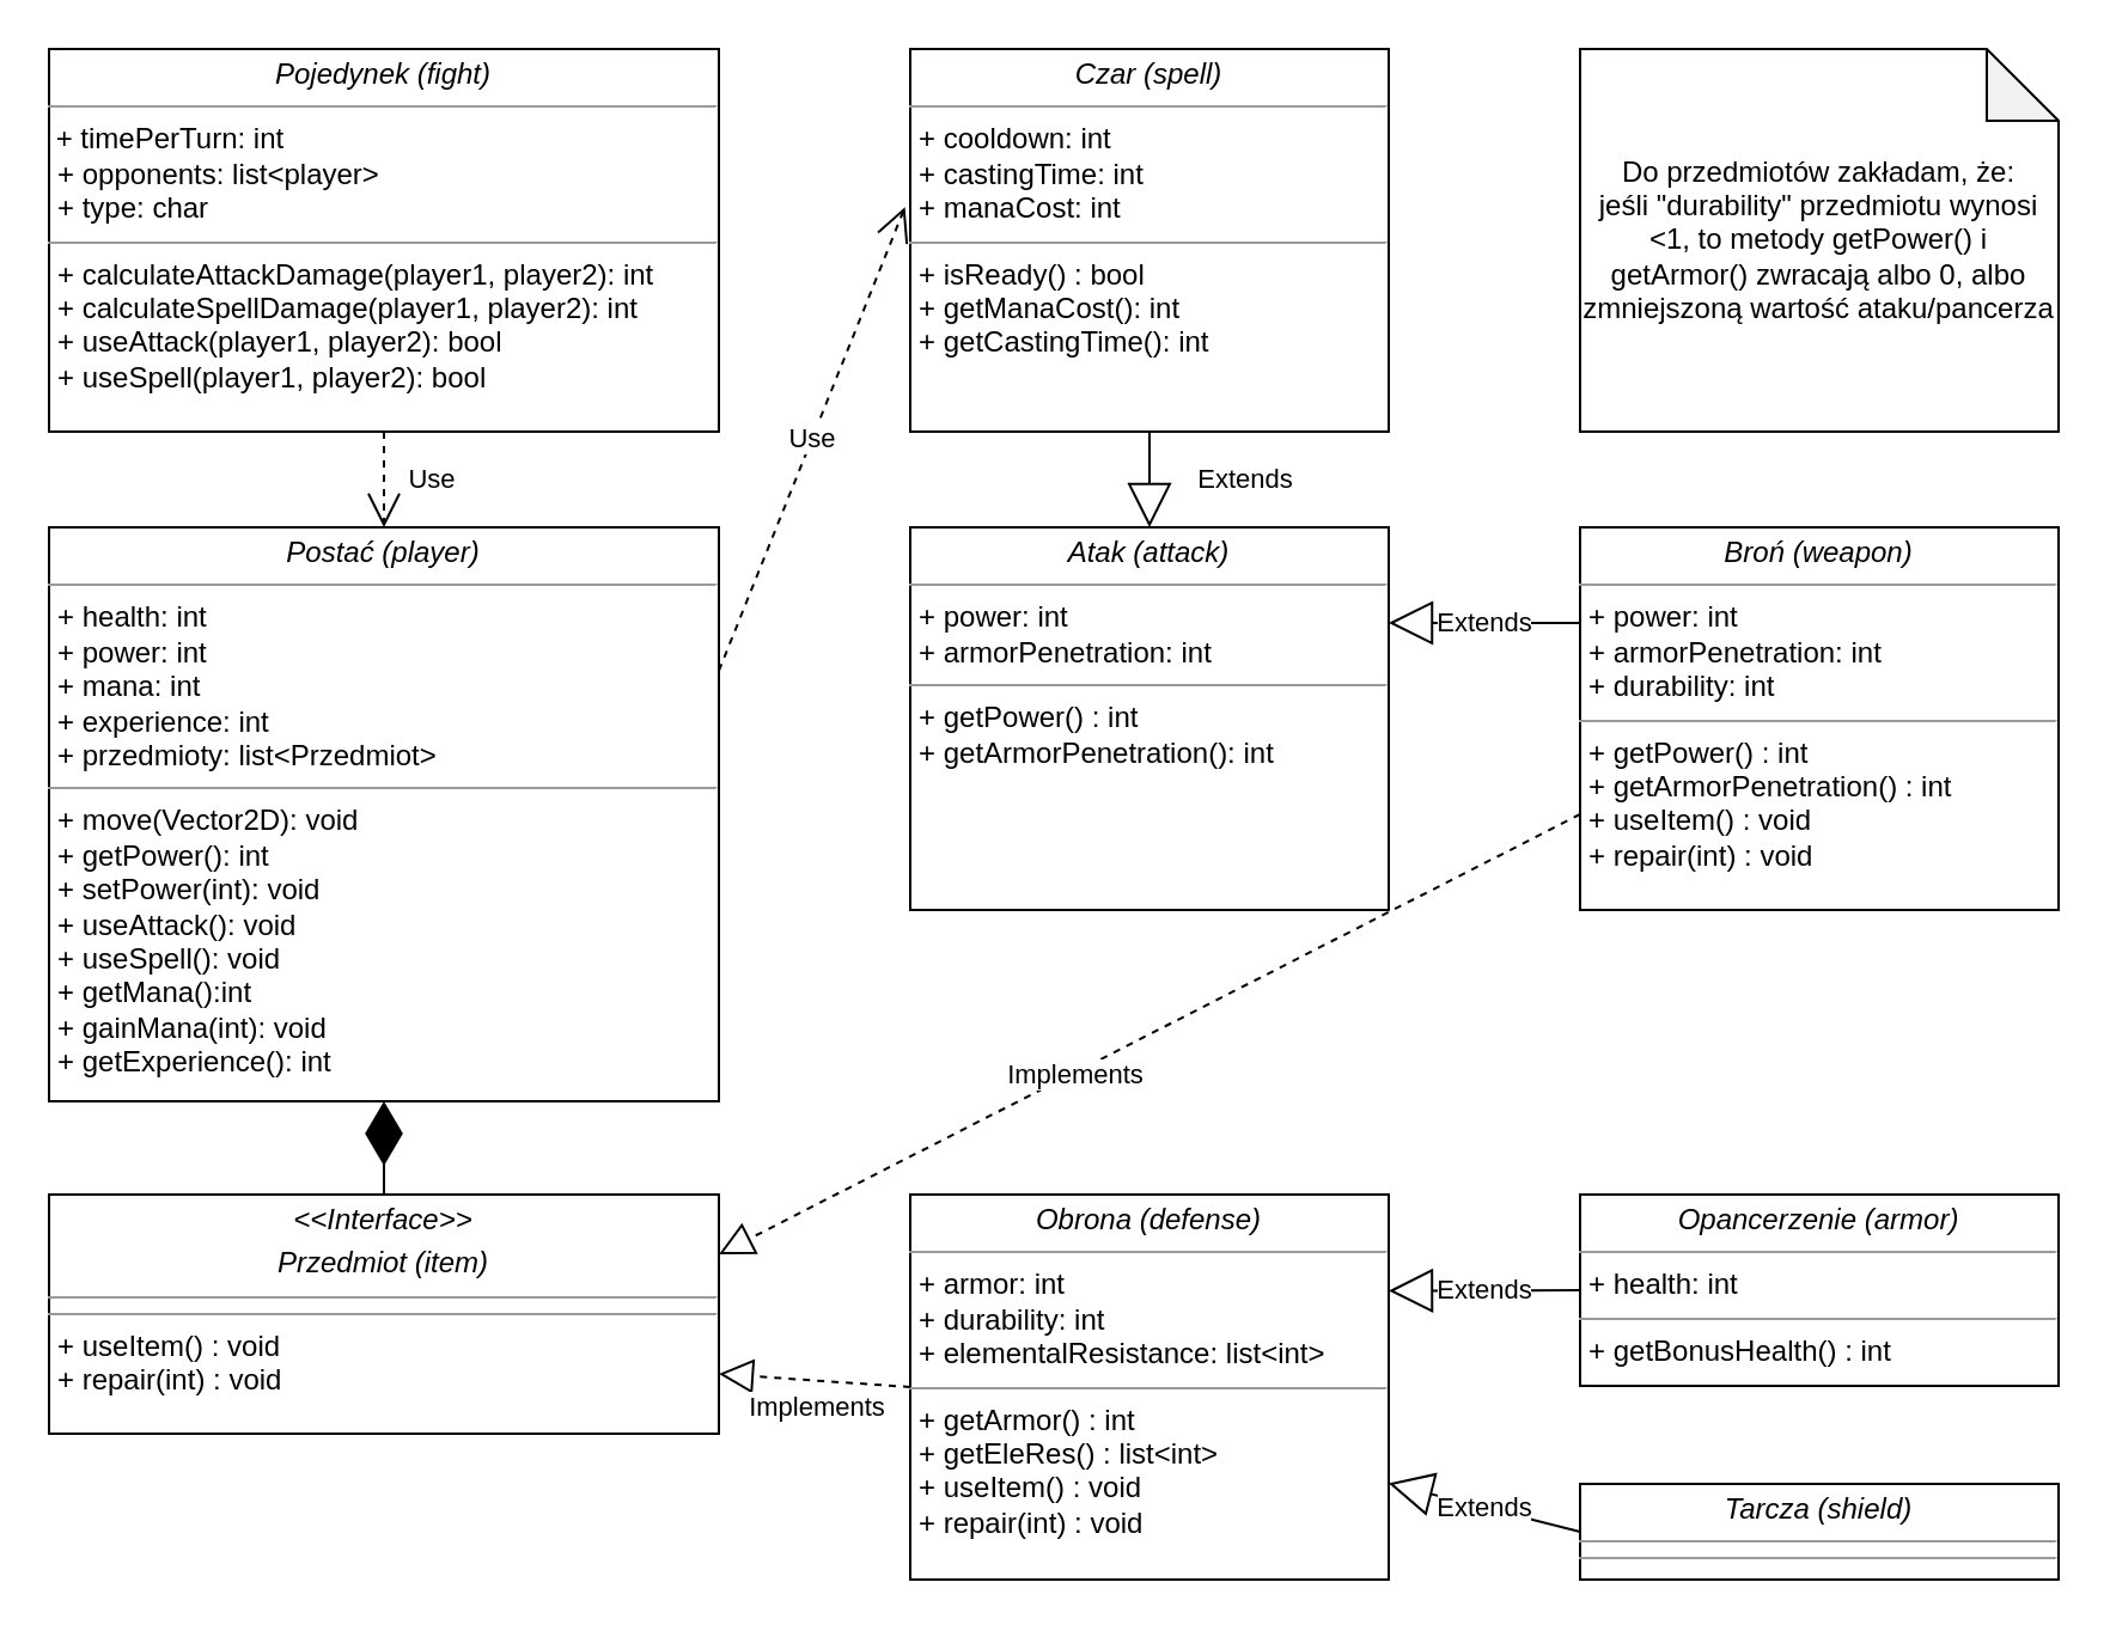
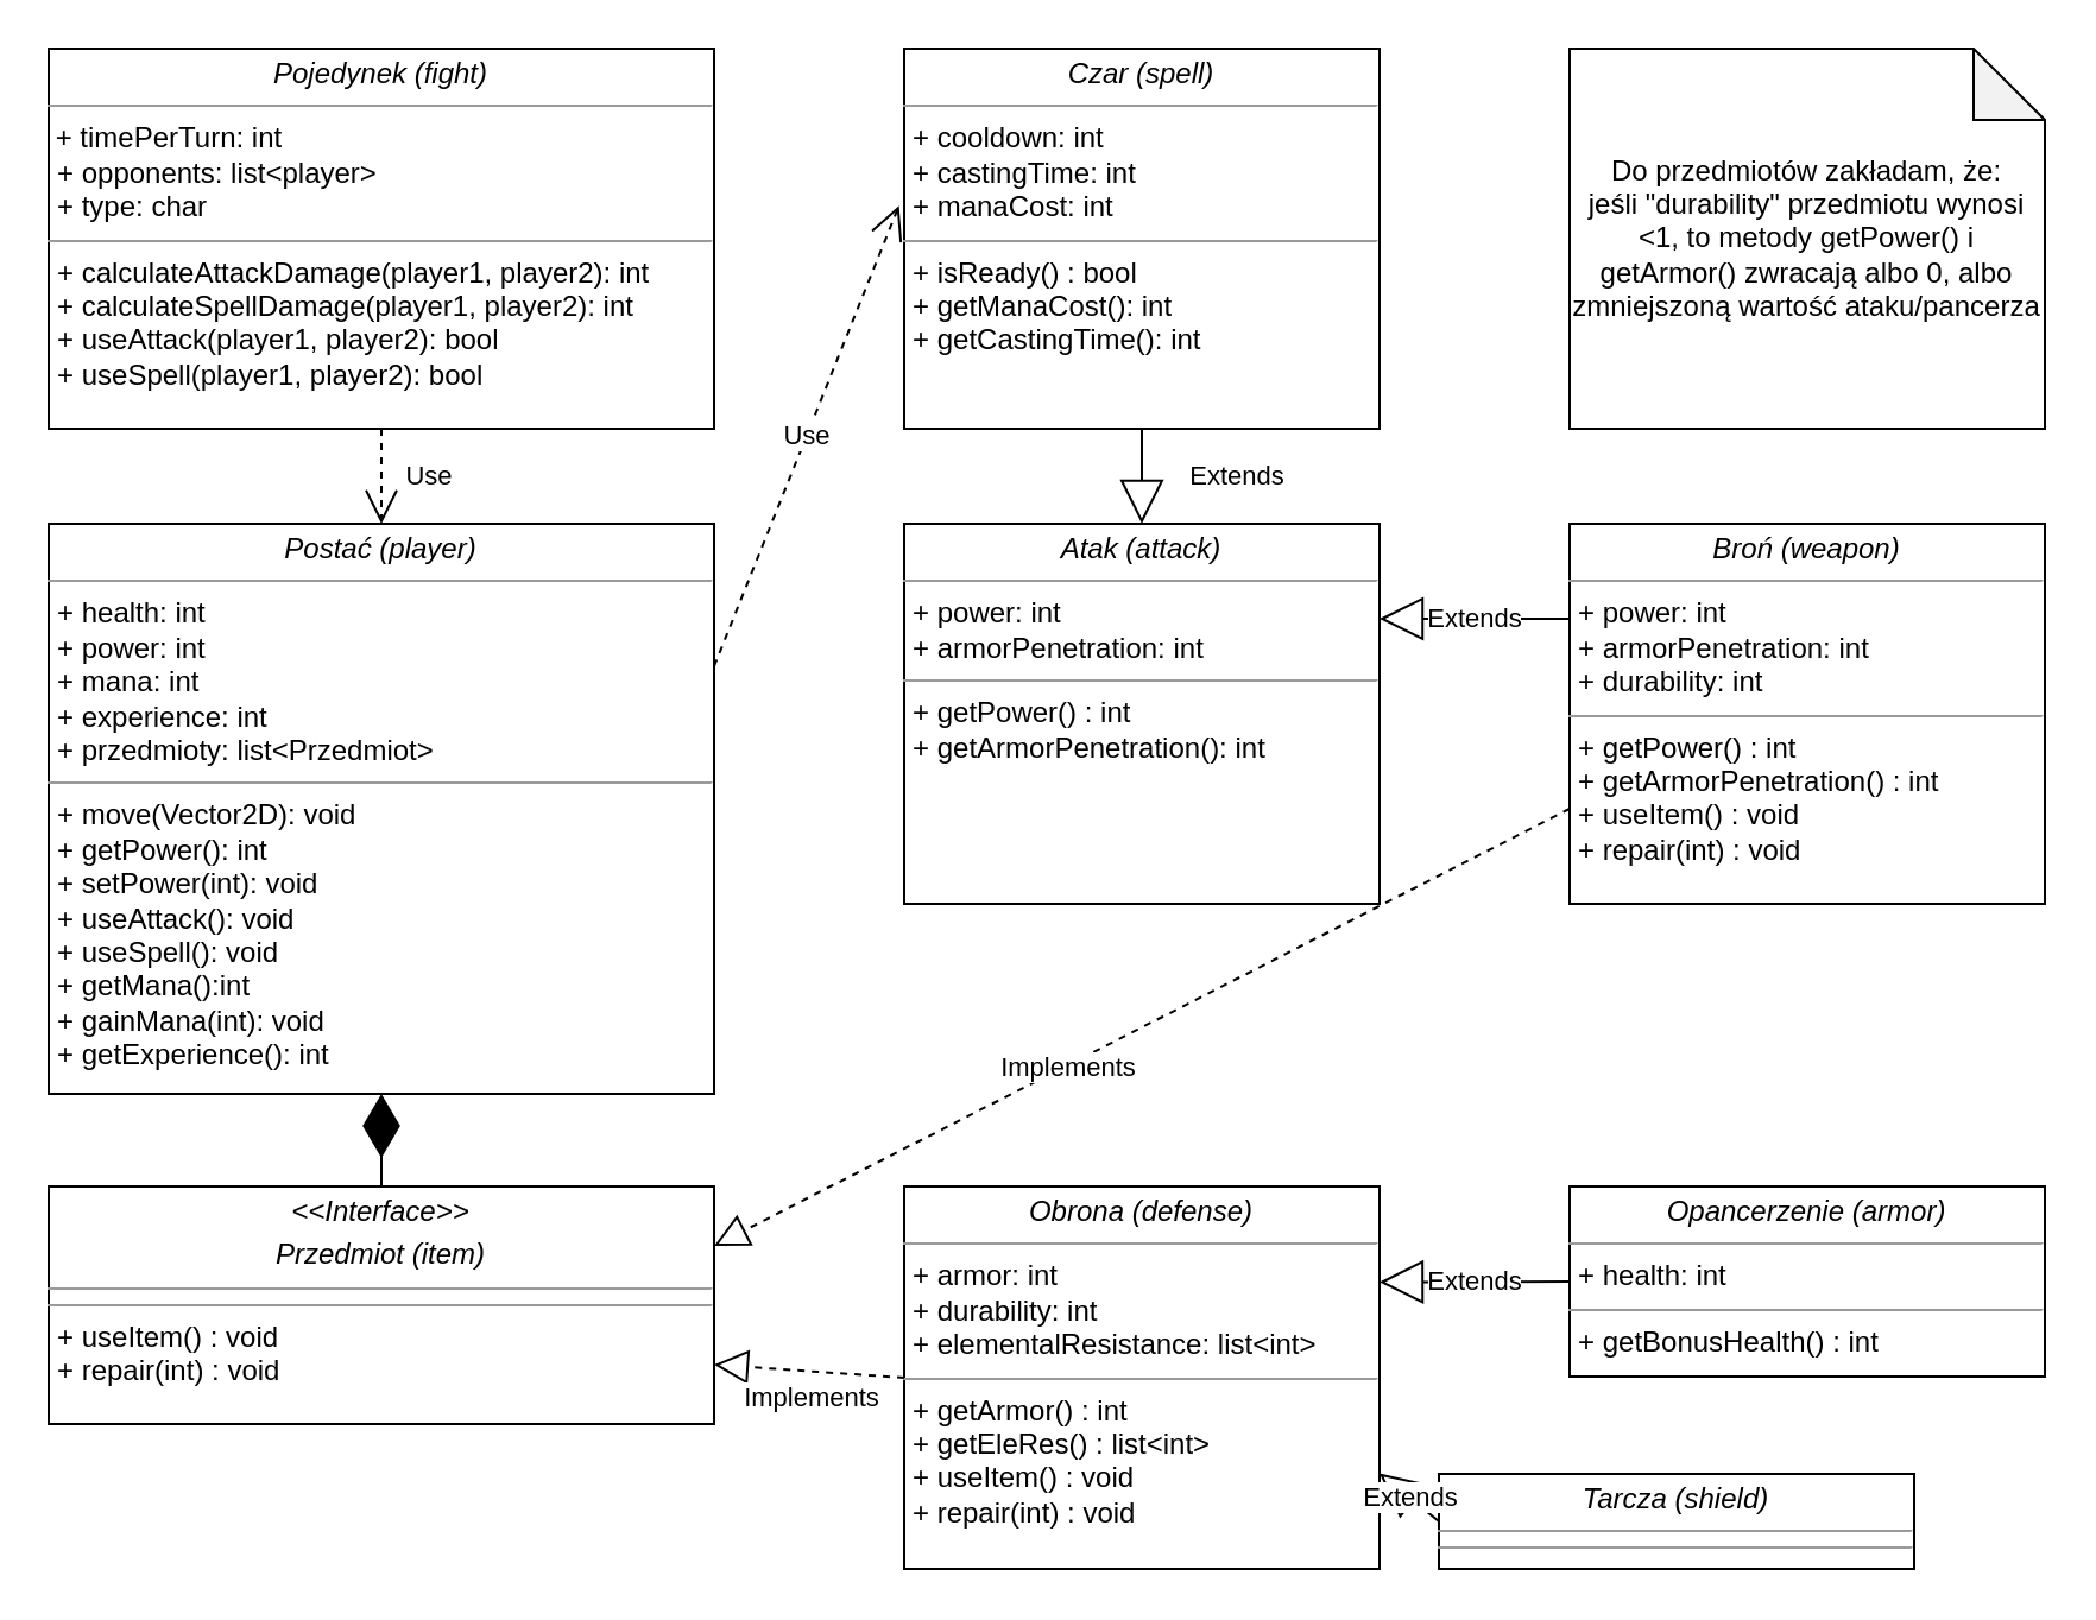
  <mxCell id="0" />
  <mxCell id="1" parent="0" />
  <mxCell id="2" value="&lt;p style=&quot;margin: 0px ; margin-top: 4px ; text-align: center&quot;&gt;&lt;i&gt;Broń (weapon)&lt;/i&gt;&lt;br&gt;&lt;/p&gt;&lt;hr size=&quot;1&quot;&gt;&lt;p style=&quot;margin: 0px ; margin-left: 4px&quot;&gt;+ power: int&lt;/p&gt;&lt;p style=&quot;margin: 0px ; margin-left: 4px&quot;&gt;+ armorPenetration: int&lt;br&gt;&lt;/p&gt;&lt;p style=&quot;margin: 0px ; margin-left: 4px&quot;&gt;+ durability: int&lt;br&gt;&lt;/p&gt;&lt;hr size=&quot;1&quot;&gt;&lt;p style=&quot;margin: 0px ; margin-left: 4px&quot;&gt;+ getPower() : int&lt;/p&gt;&lt;p style=&quot;margin: 0px ; margin-left: 4px&quot;&gt;+ getArmorPenetration() : int&lt;br&gt;&lt;/p&gt;&lt;p style=&quot;margin: 0px ; margin-left: 4px&quot;&gt;+ useItem() : void&lt;br&gt;&lt;/p&gt;&lt;p style=&quot;margin: 0px ; margin-left: 4px&quot;&gt;+ repair(int) : void&lt;br&gt;&lt;/p&gt;" style="verticalAlign=top;align=left;overflow=fill;fontSize=12;fontFamily=Helvetica;html=1;rounded=0;shadow=0;comic=0;labelBackgroundColor=none;strokeWidth=1" parent="1" vertex="1"><mxGeometry x="660" y="220" width="200" height="160" as="geometry" /></mxCell>
  <mxCell id="3" value="&lt;p style=&quot;margin: 0px ; margin-top: 4px ; text-align: center&quot;&gt;&lt;i&gt;Czar (spell)&lt;/i&gt;&lt;br&gt;&lt;/p&gt;&lt;hr size=&quot;1&quot;&gt;&lt;p style=&quot;margin: 0px ; margin-left: 4px&quot;&gt;+ cooldown: int&lt;/p&gt;&lt;p style=&quot;margin: 0px ; margin-left: 4px&quot;&gt;+ castingTime: int&lt;br&gt;&lt;/p&gt;&lt;p style=&quot;margin: 0px ; margin-left: 4px&quot;&gt;+ manaCost: int&lt;br&gt;&lt;/p&gt;&lt;hr size=&quot;1&quot;&gt;&lt;p style=&quot;margin: 0px ; margin-left: 4px&quot;&gt;+ isReady() : bool&lt;/p&gt;&lt;p style=&quot;margin: 0px ; margin-left: 4px&quot;&gt;+ getManaCost(): int&lt;/p&gt;&lt;p style=&quot;margin: 0px ; margin-left: 4px&quot;&gt;+ getCastingTime(): int&lt;br&gt;&lt;/p&gt;" style="verticalAlign=top;align=left;overflow=fill;fontSize=12;fontFamily=Helvetica;html=1;rounded=0;shadow=0;comic=0;labelBackgroundColor=none;strokeWidth=1" parent="1" vertex="1"><mxGeometry x="380" width="200" height="160" as="geometry" y="20" /></mxCell>
  <mxCell id="4" value="&lt;p style=&quot;margin: 0px ; margin-top: 4px ; text-align: center&quot;&gt;&lt;i&gt;&amp;lt;&amp;lt;Interface&amp;gt;&amp;gt;&lt;br&gt;&lt;/i&gt;&lt;/p&gt;&lt;p style=&quot;margin: 0px ; margin-top: 4px ; text-align: center&quot;&gt;&lt;i&gt;Przedmiot (item)&lt;/i&gt;&lt;br&gt;&lt;/p&gt;&lt;hr size=&quot;1&quot;&gt;&lt;hr size=&quot;1&quot;&gt;&lt;p style=&quot;margin: 0px ; margin-left: 4px&quot;&gt;+ useItem() : void&lt;br&gt;&lt;/p&gt;&lt;p style=&quot;margin: 0px ; margin-left: 4px&quot;&gt;+ repair(int) : void&lt;br&gt;&lt;/p&gt;" style="verticalAlign=top;align=left;overflow=fill;fontSize=12;fontFamily=Helvetica;html=1;rounded=0;shadow=0;comic=0;labelBackgroundColor=none;strokeWidth=1" parent="1" vertex="1"><mxGeometry y="499" width="280" height="100" as="geometry" x="20" /></mxCell>
  <mxCell id="5" value="&lt;p style=&quot;margin: 0px ; margin-top: 4px ; text-align: center&quot;&gt;&lt;i&gt;Postać (player)&lt;br&gt;&lt;/i&gt;&lt;/p&gt;&lt;hr size=&quot;1&quot;&gt;&lt;p style=&quot;margin: 0px ; margin-left: 4px&quot;&gt;+ health: int&lt;br&gt;+ power: int&lt;/p&gt;&lt;p style=&quot;margin: 0px ; margin-left: 4px&quot;&gt;+ mana: int&lt;/p&gt;&lt;p style=&quot;margin: 0px ; margin-left: 4px&quot;&gt;+ experience: int&lt;/p&gt;&lt;p style=&quot;margin: 0px ; margin-left: 4px&quot;&gt;+ przedmioty: list&amp;lt;Przedmiot&amp;gt;&lt;br&gt;&lt;/p&gt;&lt;hr size=&quot;1&quot;&gt;&lt;p style=&quot;margin: 0px ; margin-left: 4px&quot;&gt;+ move(Vector2D): void&lt;/p&gt;&lt;p style=&quot;margin: 0px ; margin-left: 4px&quot;&gt;+ getPower(): int&lt;/p&gt;&lt;p style=&quot;margin: 0px ; margin-left: 4px&quot;&gt;+ setPower(int): void&lt;br&gt;&lt;/p&gt;&lt;p style=&quot;margin: 0px ; margin-left: 4px&quot;&gt;+ useAttack(): void&lt;/p&gt;&lt;p style=&quot;margin: 0px ; margin-left: 4px&quot;&gt;+ useSpell(): void&lt;/p&gt;&lt;p style=&quot;margin: 0px ; margin-left: 4px&quot;&gt;+ getMana():int&lt;/p&gt;&lt;p style=&quot;margin: 0px ; margin-left: 4px&quot;&gt;+ gainMana(int): void&lt;br&gt;&lt;/p&gt;&lt;p style=&quot;margin: 0px ; margin-left: 4px&quot;&gt;+ getExperience(): int&lt;/p&gt;" style="verticalAlign=top;align=left;overflow=fill;fontSize=12;fontFamily=Helvetica;html=1;rounded=0;shadow=0;comic=0;labelBackgroundColor=none;strokeWidth=1" parent="1" vertex="1"><mxGeometry y="220" width="280" height="240" as="geometry" x="20" /></mxCell>
  <mxCell id="6" value="&lt;p style=&quot;margin: 0px ; margin-top: 4px ; text-align: center&quot;&gt;&lt;i&gt;Pojedynek (fight)&lt;/i&gt;&lt;br&gt;&lt;/p&gt;&lt;hr size=&quot;1&quot;&gt;&lt;div&gt;&amp;nbsp;+ timePerTurn: int&lt;/div&gt;&lt;p style=&quot;margin: 0px ; margin-left: 4px&quot;&gt;+ opponents: list&amp;lt;player&amp;gt;&lt;br&gt;&lt;/p&gt;&lt;p style=&quot;margin: 0px ; margin-left: 4px&quot;&gt;+ type: char&lt;br&gt;&lt;/p&gt;&lt;hr size=&quot;1&quot;&gt;&lt;p style=&quot;margin: 0px ; margin-left: 4px&quot;&gt;+ calculateAttackDamage(player1, player2): int&lt;br&gt;+ calculateSpellDamage(player1, player2): int&lt;/p&gt;&lt;p style=&quot;margin: 0px ; margin-left: 4px&quot;&gt;+ useAttack(player1, player2): bool&lt;/p&gt;&lt;p style=&quot;margin: 0px ; margin-left: 4px&quot;&gt;+ useSpell(player1, player2): bool&lt;br&gt;&lt;/p&gt;" style="verticalAlign=top;align=left;overflow=fill;fontSize=12;fontFamily=Helvetica;html=1;rounded=0;shadow=0;comic=0;labelBackgroundColor=none;strokeWidth=1" parent="1" vertex="1"><mxGeometry width="280" height="160" as="geometry" x="20" y="20" /></mxCell>
  <mxCell id="7" value="Use" style="endArrow=open;endSize=12;dashed=1;html=1;exitX=0.5;exitY=1;exitDx=0;exitDy=0;entryX=0.5;entryY=0;entryDx=0;entryDy=0;" parent="1" source="6" target="5" edge="1"><mxGeometry y="20" width="160" relative="1" as="geometry"><mxPoint x="360" y="380" as="sourcePoint" /><mxPoint x="520" y="380" as="targetPoint" /><mxPoint as="offset" /></mxGeometry></mxCell>
  <mxCell id="8" value="Use" style="endArrow=open;endSize=12;dashed=1;html=1;entryX=-0.011;entryY=0.413;entryDx=0;entryDy=0;entryPerimeter=0;exitX=1;exitY=0.25;exitDx=0;exitDy=0;" parent="1" target="3" edge="1" source="5"><mxGeometry width="160" relative="1" as="geometry"><mxPoint x="250" y="93" as="sourcePoint" /><mxPoint x="165" y="310" as="targetPoint" /></mxGeometry></mxCell>
  <mxCell id="9" value="&lt;p style=&quot;margin: 0px ; margin-top: 4px ; text-align: center&quot;&gt;&lt;i&gt;Opancerzenie (armor)&lt;/i&gt;&lt;br&gt;&lt;/p&gt;&lt;hr size=&quot;1&quot;&gt;&lt;p style=&quot;margin: 0px ; margin-left: 4px&quot;&gt;+ health: int&lt;/p&gt;&lt;hr size=&quot;1&quot;&gt;&lt;p style=&quot;margin: 0px ; margin-left: 4px&quot;&gt;+ getBonusHealth() : int&lt;br&gt;&lt;/p&gt;" style="verticalAlign=top;align=left;overflow=fill;fontSize=12;fontFamily=Helvetica;html=1;rounded=0;shadow=0;comic=0;labelBackgroundColor=none;strokeWidth=1" parent="1" vertex="1"><mxGeometry x="660" y="499" width="200" height="80" as="geometry" /></mxCell>
- <mxCell id="10" value="&lt;p style=&quot;margin: 0px ; margin-top: 4px ; text-align: center&quot;&gt;&lt;i&gt;Tarcza (shield)&lt;/i&gt;&lt;br&gt;&lt;/p&gt;&lt;hr size=&quot;1&quot;&gt;&lt;hr size=&quot;1&quot;&gt;" style="verticalAlign=top;align=left;overflow=fill;fontSize=12;fontFamily=Helvetica;html=1;rounded=0;shadow=0;comic=0;labelBackgroundColor=none;strokeWidth=1" parent="1" vertex="1"><mxGeometry x="660" y="620" width="200" height="40" as="geometry" /></mxCell>
+ <mxCell id="10" value="&lt;p style=&quot;margin: 0px ; margin-top: 4px ; text-align: center&quot;&gt;&lt;i&gt;Tarcza (shield)&lt;/i&gt;&lt;br&gt;&lt;/p&gt;&lt;hr size=&quot;1&quot;&gt;&lt;hr size=&quot;1&quot;&gt;" style="verticalAlign=top;align=left;overflow=fill;fontSize=12;fontFamily=Helvetica;html=1;rounded=0;shadow=0;comic=0;labelBackgroundColor=none;strokeWidth=1" parent="1" vertex="1"><mxGeometry x="605" y="620" width="200" height="40" as="geometry" /></mxCell>
  <mxCell id="11" value="&lt;div&gt;Do przedmiotów zakładam, że:&lt;/div&gt;&lt;div&gt;jeśli &quot;durability&quot; przedmiotu wynosi &amp;lt;1, to metody getPower() i getArmor() zwracają albo 0, albo zmniejszoną wartość ataku/pancerza&lt;br&gt;&lt;/div&gt;" style="shape=note;whiteSpace=wrap;html=1;backgroundOutline=1;darkOpacity=0.05;" vertex="1" parent="1"><mxGeometry x="660" width="200" height="160" as="geometry" y="20" /></mxCell>
  <mxCell id="12" value="&lt;p style=&quot;margin: 0px ; margin-top: 4px ; text-align: center&quot;&gt;&lt;i&gt;Obrona (defense)&lt;/i&gt;&lt;br&gt;&lt;/p&gt;&lt;hr size=&quot;1&quot;&gt;&lt;p style=&quot;margin: 0px ; margin-left: 4px&quot;&gt;+ armor: int&lt;/p&gt;&lt;p style=&quot;margin: 0px ; margin-left: 4px&quot;&gt;+ durability: int&lt;br&gt;&lt;/p&gt;&lt;p style=&quot;margin: 0px ; margin-left: 4px&quot;&gt;+ elementalResistance: list&amp;lt;int&amp;gt;&lt;br&gt;&lt;/p&gt;&lt;hr size=&quot;1&quot;&gt;&lt;p style=&quot;margin: 0px ; margin-left: 4px&quot;&gt;+ getArmor() : int&lt;br&gt;&lt;/p&gt;&lt;p style=&quot;margin: 0px ; margin-left: 4px&quot;&gt;+ getEleRes() : list&amp;lt;int&amp;gt;&lt;br&gt;&lt;/p&gt;&lt;p style=&quot;margin: 0px ; margin-left: 4px&quot;&gt;+ useItem() : void&lt;br&gt;&lt;/p&gt;&lt;p style=&quot;margin: 0px ; margin-left: 4px&quot;&gt;+ repair(int) : void&lt;br&gt;&lt;/p&gt;" style="verticalAlign=top;align=left;overflow=fill;fontSize=12;fontFamily=Helvetica;html=1;rounded=0;shadow=0;comic=0;labelBackgroundColor=none;strokeWidth=1" vertex="1" parent="1"><mxGeometry x="380" y="499" width="200" height="161" as="geometry" /></mxCell>
  <mxCell id="13" value="" style="endArrow=block;dashed=1;endFill=0;endSize=12;html=1;exitX=0;exitY=0.5;exitDx=0;exitDy=0;entryX=1;entryY=0.75;entryDx=0;entryDy=0;" edge="1" parent="1" source="12" target="4"><mxGeometry width="160" relative="1" as="geometry"><mxPoint x="290" y="290" as="sourcePoint" /><mxPoint x="450" y="290" as="targetPoint" /></mxGeometry></mxCell>
  <mxCell id="14" value="Implements" style="edgeLabel;html=1;align=center;verticalAlign=middle;resizable=0;points=[];" vertex="1" connectable="0" parent="13"><mxGeometry x="-0.225" relative="1" as="geometry"><mxPoint x="-9" y="10" as="offset" /></mxGeometry></mxCell>
  <mxCell id="15" value="" style="endArrow=block;dashed=1;endFill=0;endSize=12;html=1;exitX=0;exitY=0.75;exitDx=0;exitDy=0;entryX=1;entryY=0.25;entryDx=0;entryDy=0;" edge="1" parent="1" source="2" target="4"><mxGeometry width="160" relative="1" as="geometry"><mxPoint x="290" y="290" as="sourcePoint" /><mxPoint x="450" y="290" as="targetPoint" /></mxGeometry></mxCell>
  <mxCell id="16" value="Implements" style="edgeLabel;html=1;align=center;verticalAlign=middle;resizable=0;points=[];" vertex="1" connectable="0" parent="15"><mxGeometry x="0.178" relative="1" as="geometry"><mxPoint as="offset" /></mxGeometry></mxCell>
  <mxCell id="17" value="Extends" style="endArrow=block;endSize=16;endFill=0;html=1;exitX=0;exitY=0.5;exitDx=0;exitDy=0;entryX=1;entryY=0.75;entryDx=0;entryDy=0;" edge="1" parent="1" source="10" target="12"><mxGeometry width="160" relative="1" as="geometry"><mxPoint x="290" y="290" as="sourcePoint" /><mxPoint x="450" y="290" as="targetPoint" /></mxGeometry></mxCell>
  <mxCell id="18" value="Extends" style="endArrow=block;endSize=16;endFill=0;html=1;exitX=0;exitY=0.5;exitDx=0;exitDy=0;entryX=1;entryY=0.25;entryDx=0;entryDy=0;" edge="1" parent="1" source="9" target="12"><mxGeometry width="160" relative="1" as="geometry"><mxPoint x="850" y="449" as="sourcePoint" /><mxPoint x="830" y="407.5" as="targetPoint" /></mxGeometry></mxCell>
  <mxCell id="19" value="&lt;p style=&quot;margin: 0px ; margin-top: 4px ; text-align: center&quot;&gt;&lt;i&gt;Atak (attack)&lt;/i&gt;&lt;br&gt;&lt;/p&gt;&lt;hr size=&quot;1&quot;&gt;&lt;p style=&quot;margin: 0px ; margin-left: 4px&quot;&gt;+ power: int&lt;/p&gt;&lt;p style=&quot;margin: 0px ; margin-left: 4px&quot;&gt;+ armorPenetration: int&lt;br&gt;&lt;/p&gt;&lt;hr size=&quot;1&quot;&gt;&lt;p style=&quot;margin: 0px ; margin-left: 4px&quot;&gt;+ getPower() : int&lt;/p&gt;&lt;p style=&quot;margin: 0px ; margin-left: 4px&quot;&gt;+ getArmorPenetration(): int&lt;br&gt;&lt;/p&gt;" style="verticalAlign=top;align=left;overflow=fill;fontSize=12;fontFamily=Helvetica;html=1;rounded=0;shadow=0;comic=0;labelBackgroundColor=none;strokeWidth=1" vertex="1" parent="1"><mxGeometry x="380" y="220" width="200" height="160" as="geometry" /></mxCell>
  <mxCell id="20" value="Extends" style="endArrow=block;endSize=16;endFill=0;html=1;exitX=0;exitY=0.25;exitDx=0;exitDy=0;entryX=1;entryY=0.25;entryDx=0;entryDy=0;" edge="1" parent="1" source="2" target="19"><mxGeometry width="160" relative="1" as="geometry"><mxPoint x="810" y="445" as="sourcePoint" /><mxPoint x="770" y="310" as="targetPoint" /></mxGeometry></mxCell>
  <mxCell id="21" value="Extends" style="endArrow=block;endSize=16;endFill=0;html=1;exitX=0.5;exitY=1;exitDx=0;exitDy=0;entryX=0.5;entryY=0;entryDx=0;entryDy=0;" edge="1" parent="1" source="3" target="19"><mxGeometry y="40" width="160" relative="1" as="geometry"><mxPoint x="790" y="260" as="sourcePoint" /><mxPoint x="680" y="132.5" as="targetPoint" /><mxPoint as="offset" /></mxGeometry></mxCell>
  <mxCell id="22" value="" style="endArrow=diamondThin;endFill=1;endSize=24;html=1;entryX=0.5;entryY=1;entryDx=0;entryDy=0;exitX=0.5;exitY=0;exitDx=0;exitDy=0;" edge="1" parent="1" source="4" target="5"><mxGeometry width="160" relative="1" as="geometry"><mxPoint x="290" y="380" as="sourcePoint" /><mxPoint x="450" y="380" as="targetPoint" /></mxGeometry></mxCell>
